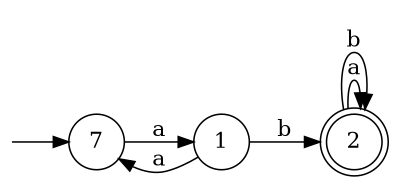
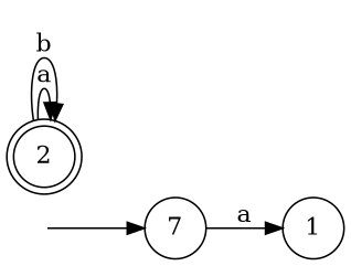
  digraph {
    rankdir=LR
    node [color=black fontcolor=black shape=circle]
    start [color=white fontcolor=white shape=point]
    n2 [label=7]
    1
    2 [shape=doublecircle]
    start -> n2
    n2 -> 1 [label=a]
-   1 -> n2 [label=a]
-   1 -> 2 [label=b]
    2 -> 2 [label=a]
    2 -> 2 [label=b]
  }
